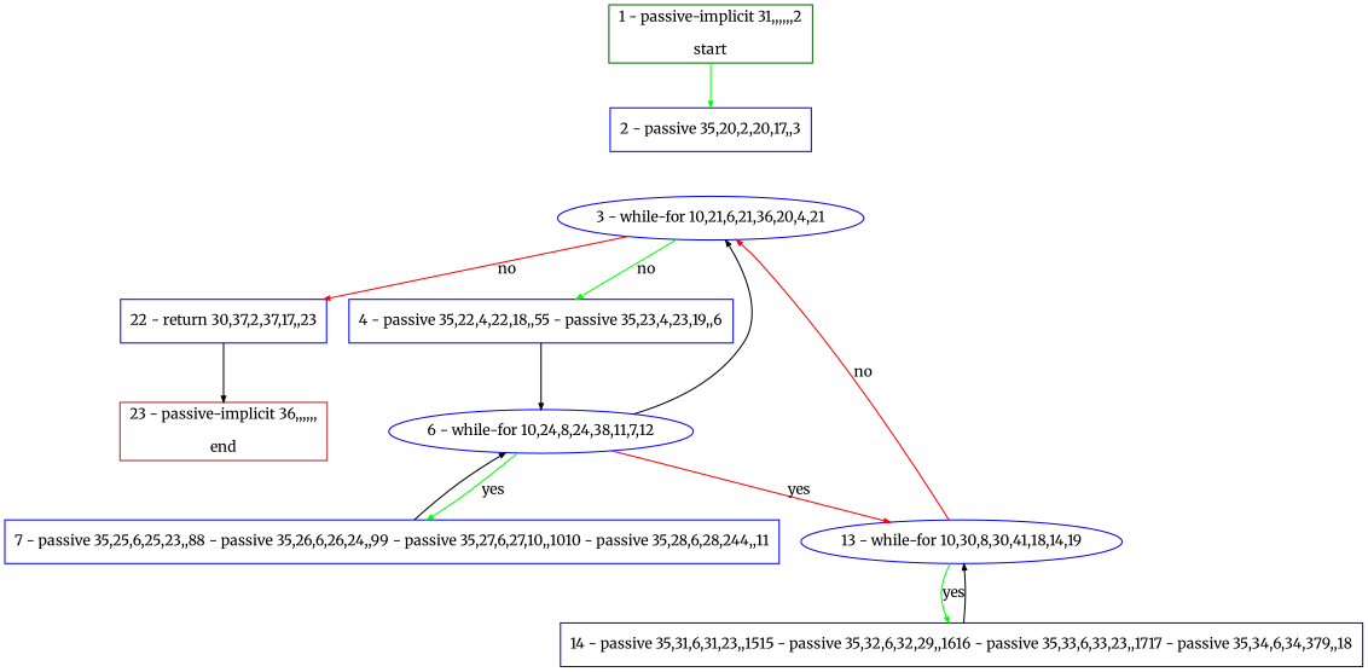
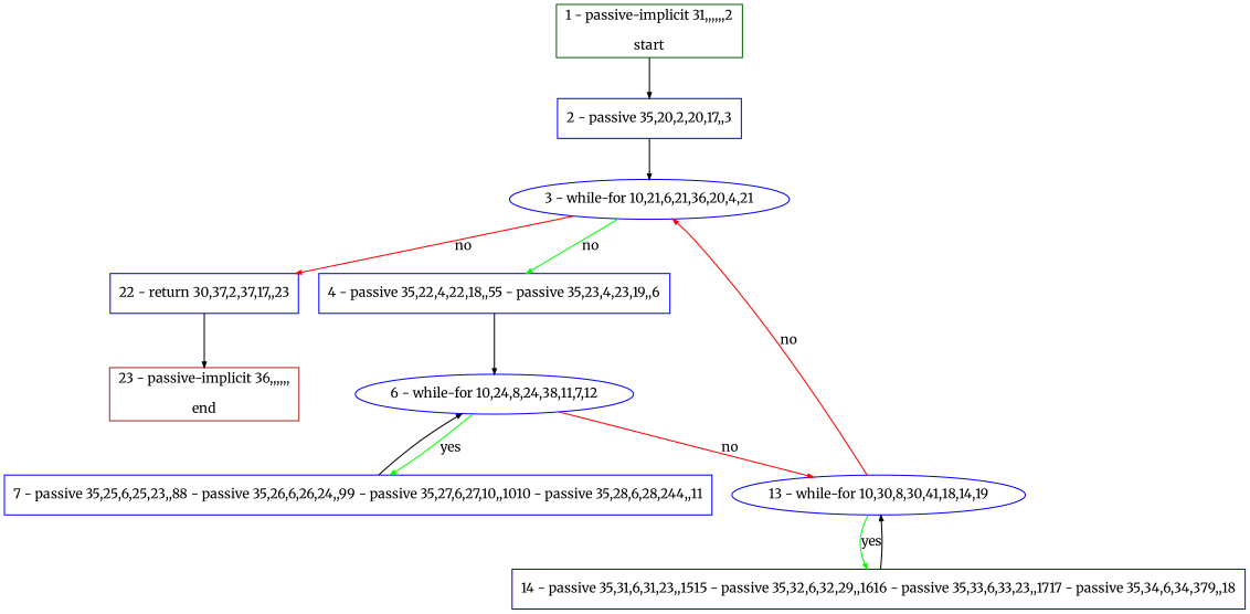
  digraph {
    bgcolor=white
    compound=true
    fillcolor="#FFFFCC"
    fontname=Merriweather
    fontsize=12
    pack=true
    packmode=clust
    style="rounded,filled"
    node [color="#0000ff" compound=true fillcolor="#ffffff" fixedsize=false fontname=Merriweather fontsize=12 node_initialized=no shape=box style=filled]
    edge [arrowhead=normal arrowsize=0.5 arrowtail=none color="#000000" compound=true dir=forward fontcolor=black fontname=Merriweather fontsize=12]
    n1 [label="2 - passive 35,20,2,20,17,,3"]
    n2 [label="3 - while-for 10,21,6,21,36,20,4,21" shape=oval]
    n3 [label="4 - passive 35,22,4,22,18,,55 - passive 35,23,4,23,19,,6"]
    n4 [label="22 - return 30,37,2,37,17,,23"]
    n5 [color="#006400" label="1 - passive-implicit 31,,,,,,2\n\nstart"]
    n6 [label="6 - while-for 10,24,8,24,38,11,7,12" shape=oval]
    n7 [color="#a52a2a" label="23 - passive-implicit 36,,,,,,\n\nend"]
    n8 [label="7 - passive 35,25,6,25,23,,88 - passive 35,26,6,26,24,,99 - passive 35,27,6,27,10,,1010 - passive 35,28,6,28,244,,11"]
    n9 [label="13 - while-for 10,30,8,30,41,18,14,19" shape=oval]
    n10 [label="14 - passive 35,31,6,31,23,,1515 - passive 35,32,6,32,29,,1616 - passive 35,33,6,33,23,,1717 - passive 35,34,6,34,379,,18"]
-   n6 -> n2
+   n1 -> n2
    n2 -> n3 [color="#00ff00" label=no]
    n2 -> n4 [color="#ff0000" label=no]
    n3 -> n6
    n4 -> n7
-   n5 -> n1 [color="#00ff00"]
+   n5 -> n1
    n6 -> n8 [color="#00ff00" label=yes]
-   n6 -> n9 [color="#ff0000" label=yes]
+   n6 -> n9 [color="#ff0000" label=no]
    n8 -> n6
    n9 -> n2 [color="#ff0000" label=no]
    n9 -> n10 [color="#00ff00" label=yes]
    n10 -> n9
  }
